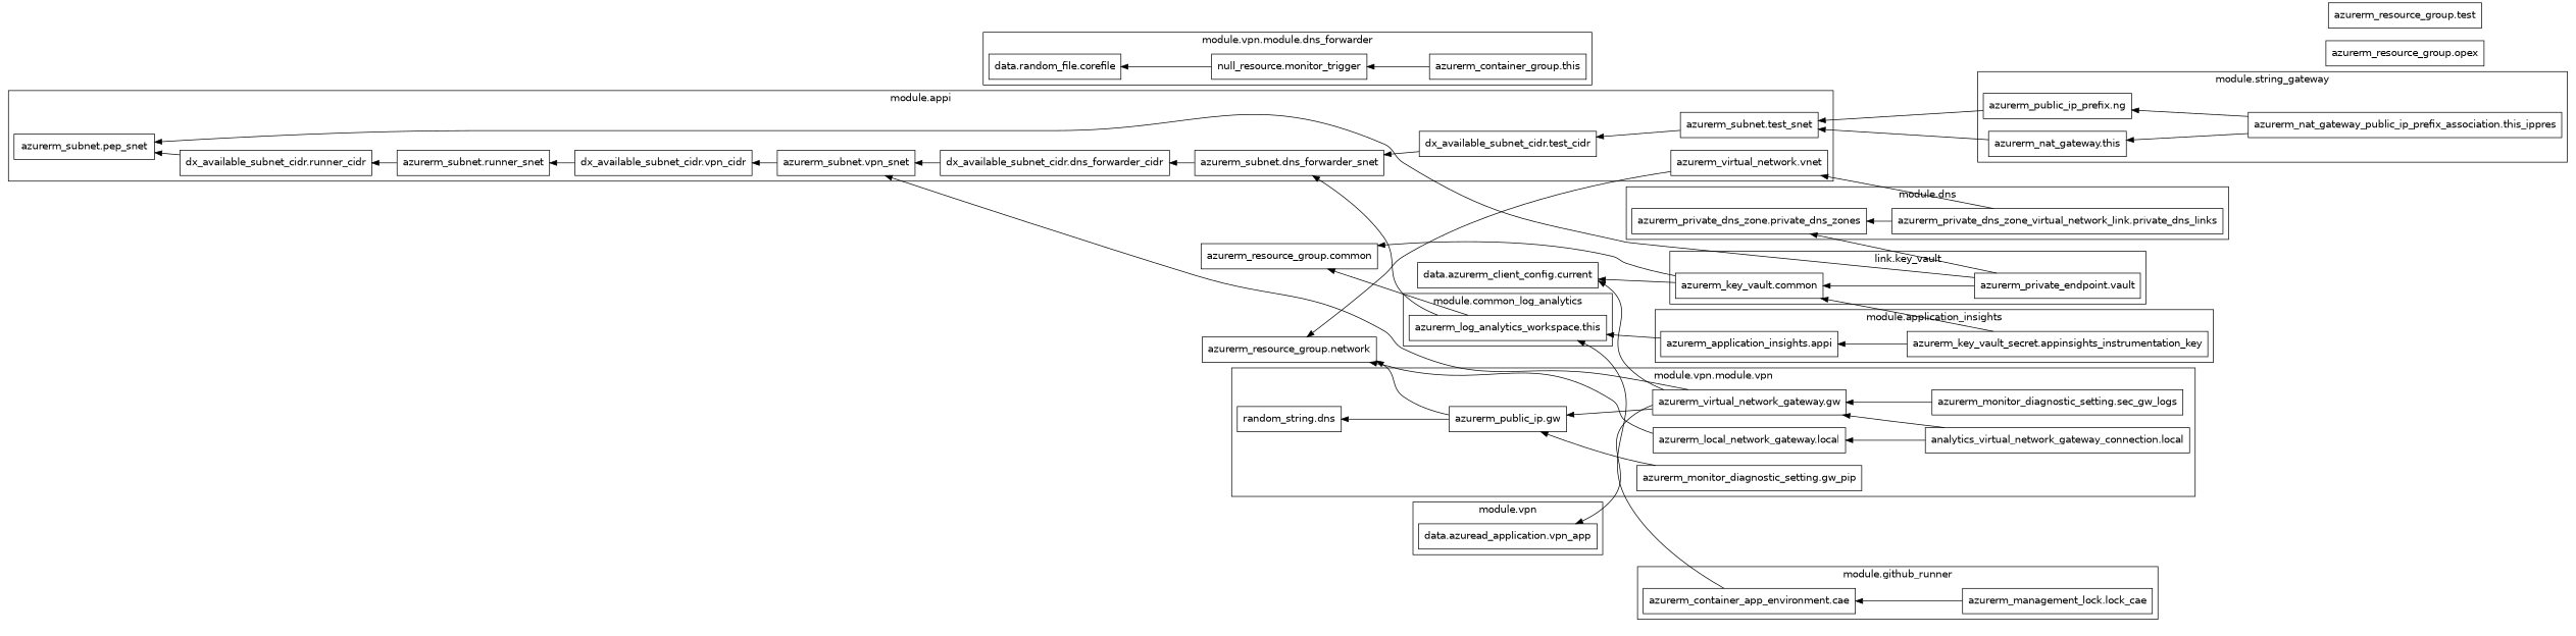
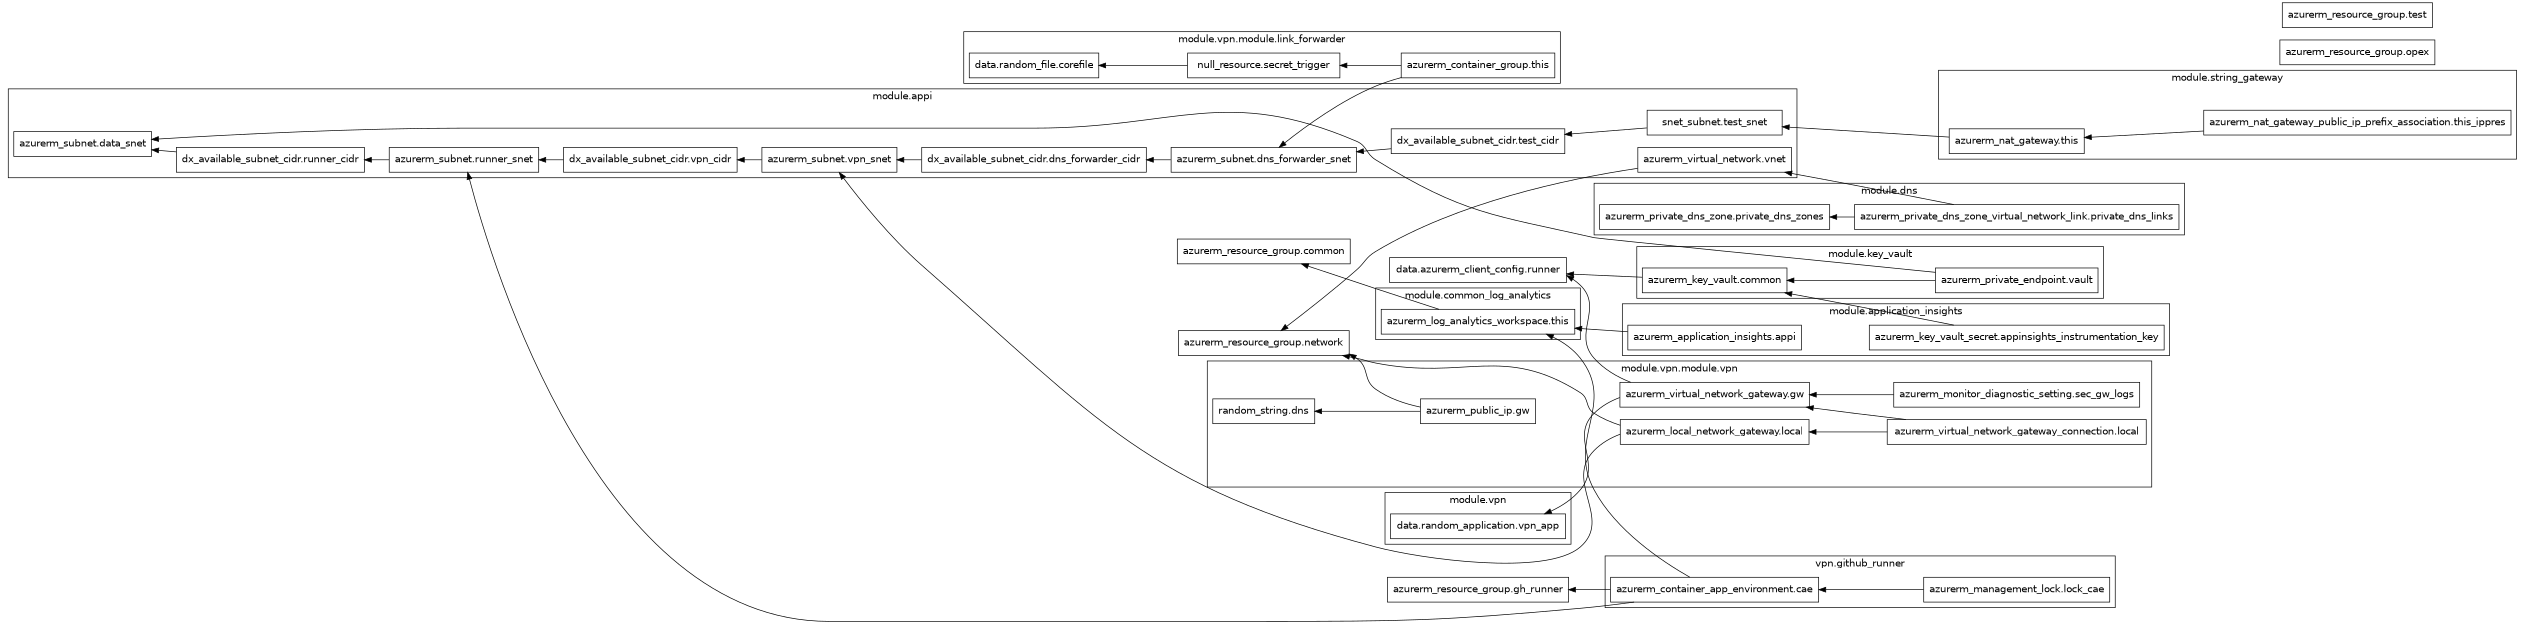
  digraph {
    fontname="DejaVu Sans"
    rankdir=RL
    node [fontname="DejaVu Sans" shape=rect]
    edge [fontname="DejaVu Sans"]
    n1 [label="azurerm_application_insights.appi"]
    n2 [label="azurerm_key_vault_secret.appinsights_instrumentation_key"]
    n3 [label="azurerm_log_analytics_workspace.this"]
    n4 [label="azurerm_private_dns_zone.private_dns_zones"]
    n5 [label="azurerm_private_dns_zone_virtual_network_link.private_dns_links"]
    n6 [label="azurerm_container_app_environment.cae"]
    n7 [label="azurerm_management_lock.lock_cae"]
    n8 [label="azurerm_key_vault.common"]
    n9 [label="azurerm_private_endpoint.vault"]
    n10 [label="azurerm_nat_gateway.this"]
    n11 [label="azurerm_nat_gateway_public_ip_prefix_association.this_ippres"]
-   n12 [label="azurerm_public_ip_prefix.ng"]
    n13 [label="azurerm_subnet.dns_forwarder_snet"]
-   n14 [label="azurerm_subnet.pep_snet"]
+   n14 [label="azurerm_subnet.data_snet"]
    n15 [label="azurerm_subnet.runner_snet"]
-   n16 [label="azurerm_subnet.test_snet"]
+   n16 [label="snet_subnet.test_snet"]
    n17 [label="azurerm_subnet.vpn_snet"]
    n18 [label="azurerm_virtual_network.vnet"]
    n19 [label="dx_available_subnet_cidr.dns_forwarder_cidr"]
    n20 [label="dx_available_subnet_cidr.runner_cidr"]
    n21 [label="dx_available_subnet_cidr.test_cidr"]
    n22 [label="dx_available_subnet_cidr.vpn_cidr"]
-   n23 [label="data.azuread_application.vpn_app"]
+   n23 [label="data.random_application.vpn_app"]
    n24 [label="data.random_file.corefile"]
    n25 [label="azurerm_container_group.this"]
-   n26 [label="null_resource.monitor_trigger"]
+   n26 [label="null_resource.secret_trigger"]
    n27 [label="azurerm_local_network_gateway.local"]
-   n28 [label="azurerm_monitor_diagnostic_setting.gw_pip"]
    n29 [label="azurerm_monitor_diagnostic_setting.sec_gw_logs"]
    n30 [label="azurerm_public_ip.gw"]
    n31 [label="azurerm_virtual_network_gateway.gw"]
-   n32 [label="analytics_virtual_network_gateway_connection.local"]
+   n32 [label="azurerm_virtual_network_gateway_connection.local"]
    n33 [label="random_string.dns"]
    n34 [label="azurerm_resource_group.common"]
-   n36 [label="data.azurerm_client_config.current"]
+   n35 [label="azurerm_resource_group.gh_runner"]
+   n36 [label="data.azurerm_client_config.runner"]
    n37 [label="azurerm_resource_group.network"]
    n38 [label="azurerm_resource_group.opex"]
    n39 [label="azurerm_resource_group.test"]
    subgraph cluster_1 {
      label="module.application_insights"
      n1
      n2
    }
    subgraph cluster_2 {
      label="module.common_log_analytics"
      n3
    }
    subgraph cluster_3 {
      label="module.dns"
      n4
      n5
    }
    subgraph cluster_4 {
-     label="module.github_runner"
+     label="vpn.github_runner"
      n6
      n7
    }
    subgraph cluster_5 {
-     label="link.key_vault"
+     label="module.key_vault"
      n8
      n9
    }
    subgraph cluster_6 {
      label="module.string_gateway"
      n10
      n11
-     n12
    }
    subgraph cluster_7 {
      label="module.appi"
      n13
      n14
      n15
      n16
      n17
      n18
      n19
      n20
      n21
      n22
    }
    subgraph cluster_8 {
      label="module.vpn"
      n23
    }
    subgraph cluster_9 {
-     label="module.vpn.module.dns_forwarder"
+     label="module.vpn.module.link_forwarder"
      n24
      n25
      n26
    }
    subgraph cluster_10 {
      label="module.vpn.module.vpn"
      n27
-     n28
      n29
      n30
      n31
      n32
      n33
    }
    n1 -> n3
-   n2 -> n1
    n2 -> n8
    n3 -> n34
    n5 -> n4
    n5 -> n18
    n6 -> n3
+   n6 -> n15
+   n6 -> n35
    n7 -> n6
-   n8 -> n34
    n8 -> n36
-   n9 -> n4
    n9 -> n8
    n9 -> n14
    n10 -> n16
    n11 -> n10
-   n11 -> n12
-   n12 -> n16
    n13 -> n19
    n15 -> n20
    n16 -> n21
    n17 -> n22
    n18 -> n37
    n19 -> n17
    n20 -> n14
    n21 -> n13
    n22 -> n15
-   n3 -> n13
+   n25 -> n13
    n25 -> n26
    n26 -> n24
    n27 -> n37
-   n28 -> n30
    n29 -> n31
    n30 -> n33
    n30 -> n37
-   n31 -> n17
+   n27 -> n17
    n31 -> n23
-   n31 -> n30
    n31 -> n36
    n32 -> n27
    n32 -> n31
  }
